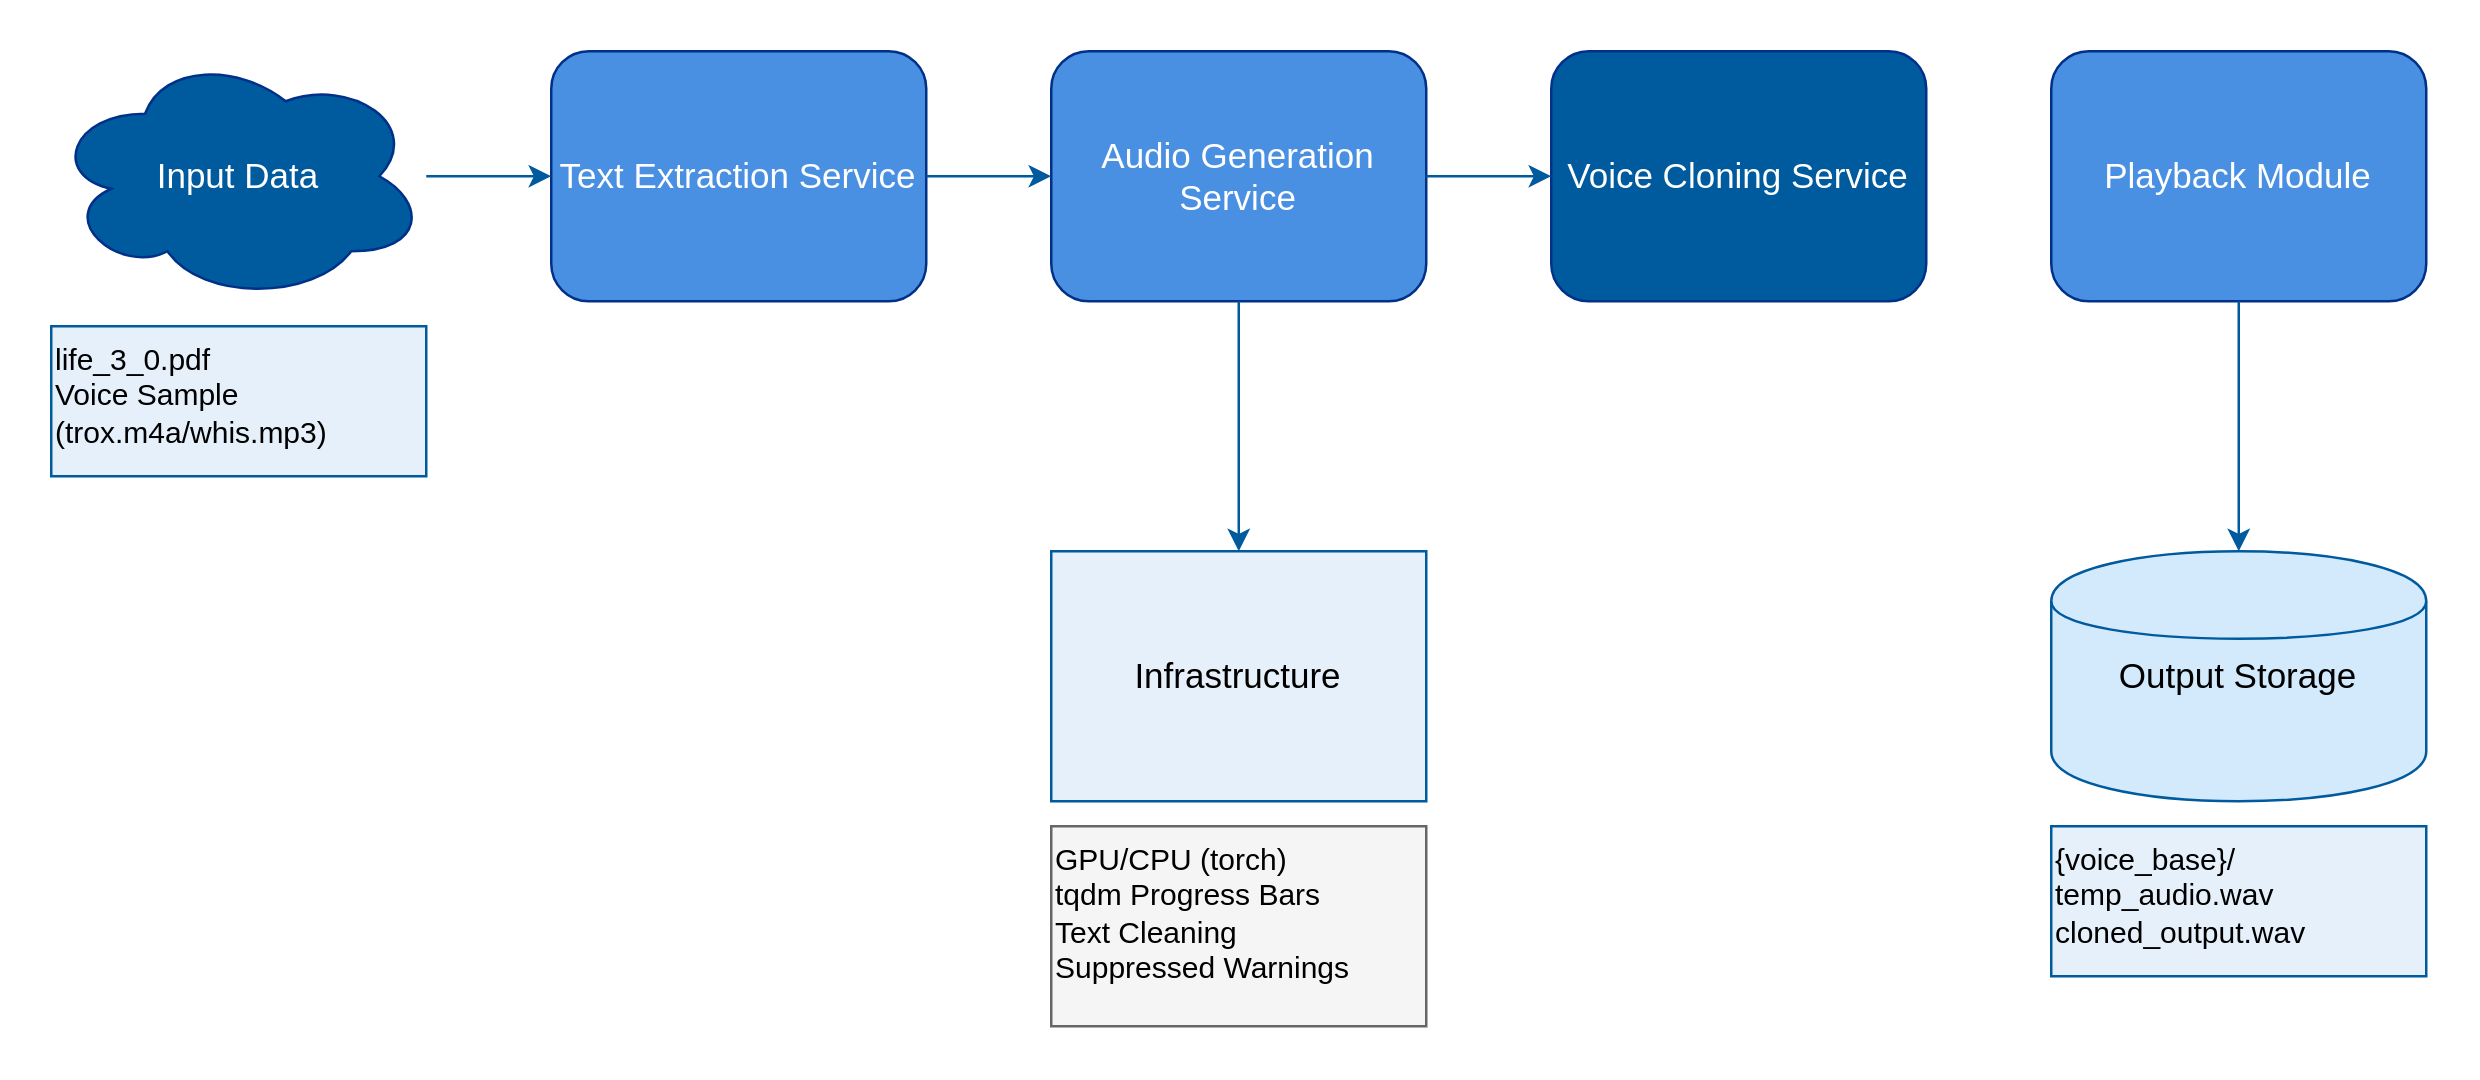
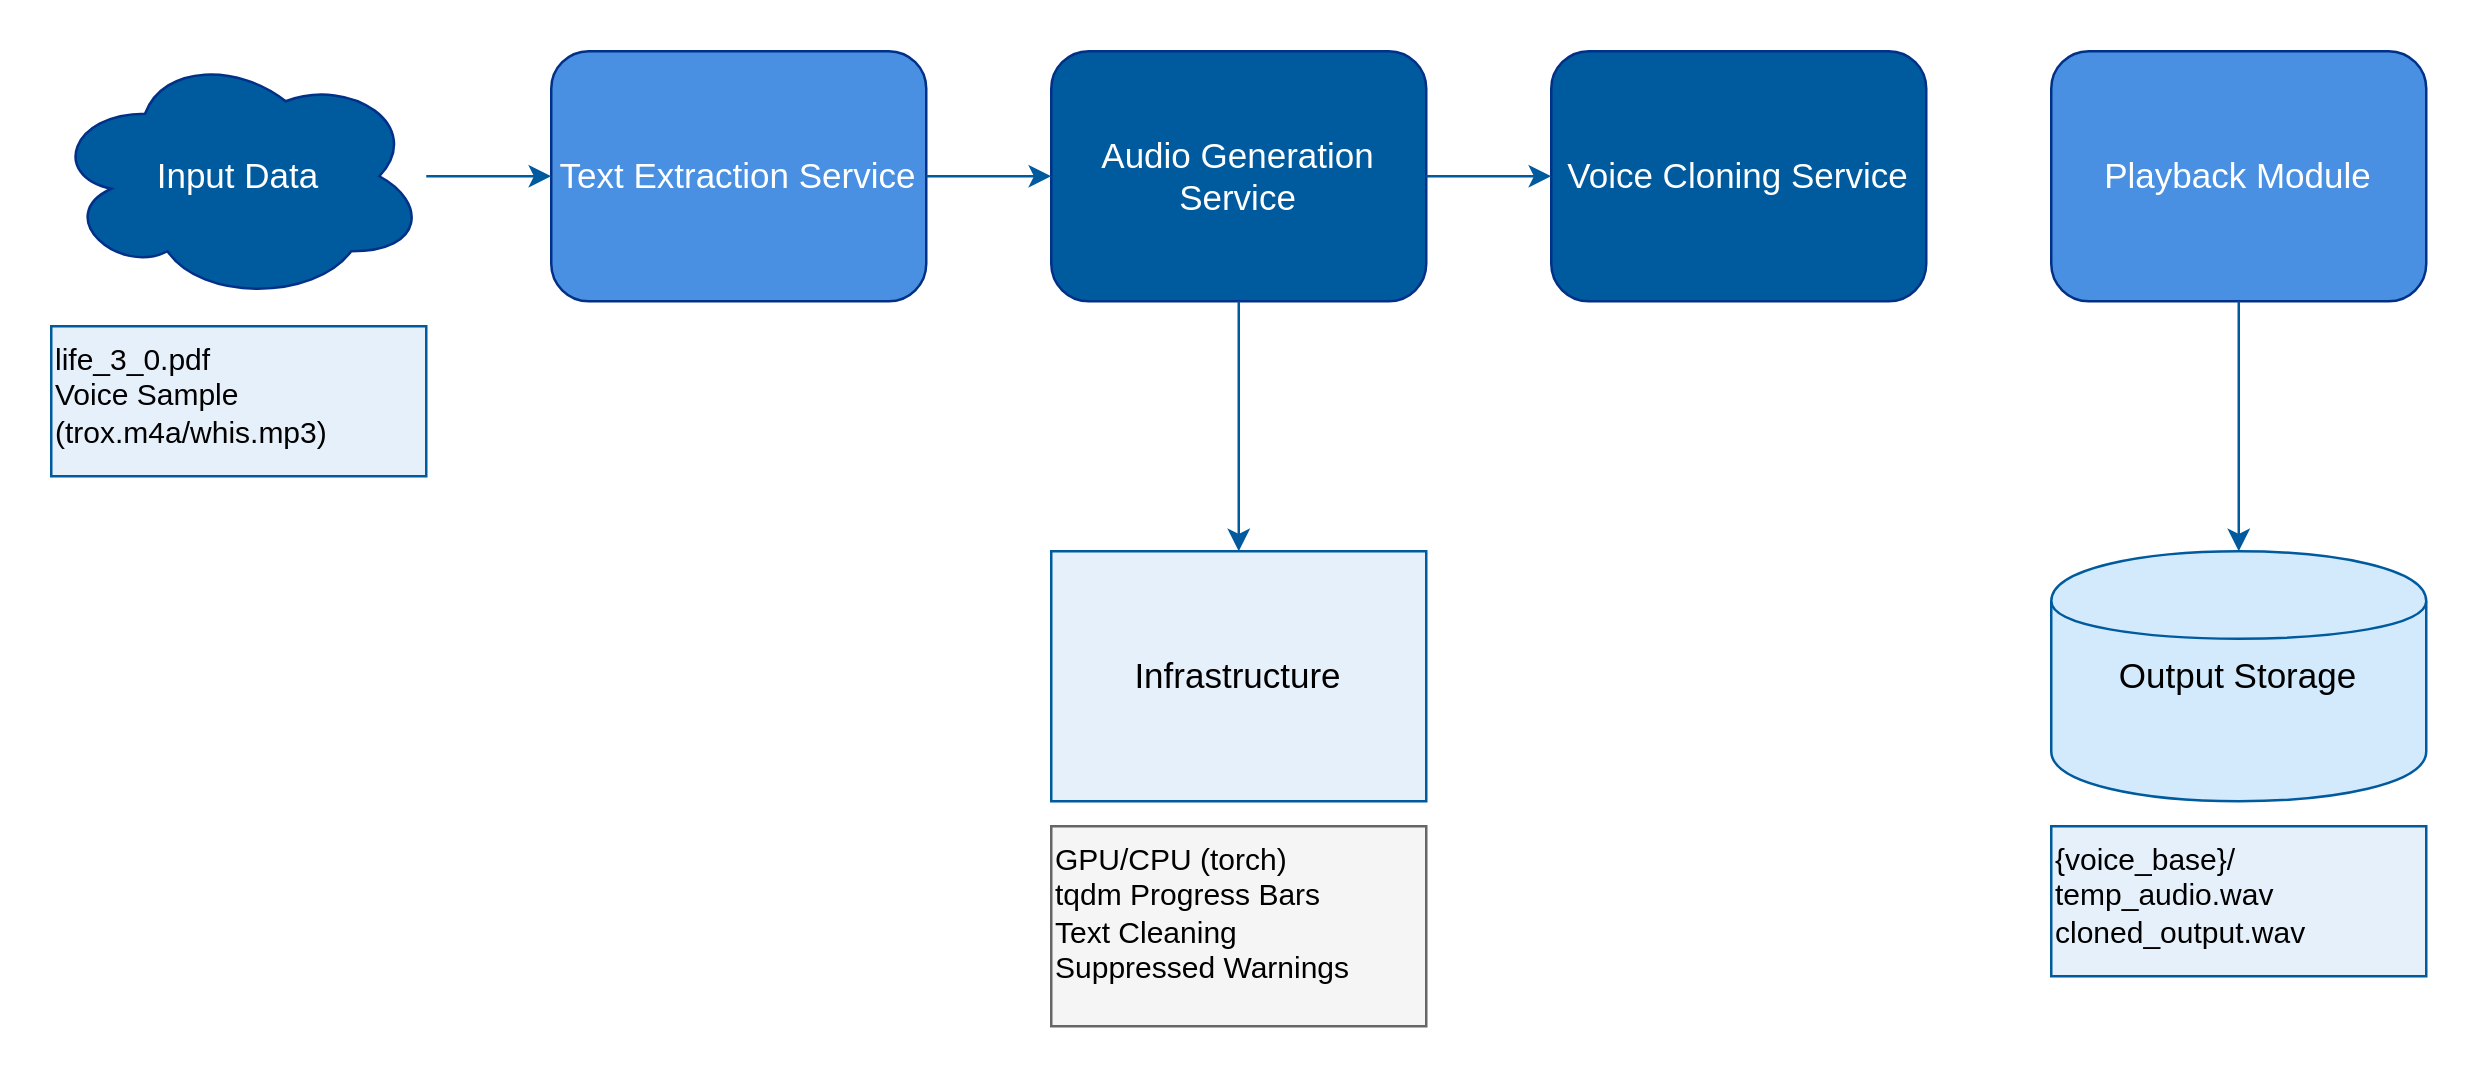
  <mxCell id="0" />
  <mxCell id="1" parent="0" />
  <mxCell id="2" value="Input Data" style="shape=cloud;whiteSpace=wrap;html=1;fillColor=#005A9E;strokeColor=#003087;fontColor=#FFFFFF;fontSize=14;" vertex="1" parent="1"><mxGeometry x="20" y="20" width="150" height="100" as="geometry" /></mxCell>
  <mxCell id="3" value="life_3_0.pdf&#10;Voice Sample (trox.m4a/whis.mp3)" style="text;whiteSpace=wrap;html=1;fillColor=#E6F0FA;strokeColor=#005A9E;fontSize=12;" vertex="1" parent="1"><mxGeometry x="20" y="130" width="150" height="60" as="geometry" /></mxCell>
  <mxCell id="4" value="Text Extraction Service" style="rounded=1;whiteSpace=wrap;html=1;fillColor=#4A90E2;strokeColor=#003087;fontColor=#FFFFFF;fontSize=14;" vertex="1" parent="1"><mxGeometry x="220" y="20" width="150" height="100" as="geometry" /></mxCell>
- <mxCell id="5" value="Audio Generation Service" style="rounded=1;whiteSpace=wrap;html=1;fillColor=#4A90E2;strokeColor=#003087;fontColor=#FFFFFF;fontSize=14;" vertex="1" parent="1"><mxGeometry x="420" y="20" width="150" height="100" as="geometry" /></mxCell>
+ <mxCell id="5" value="Audio Generation Service" style="rounded=1;whiteSpace=wrap;html=1;fillColor=#005a9e;strokeColor=#003087;fontColor=#FFFFFF;fontSize=14;" vertex="1" parent="1"><mxGeometry x="420" y="20" width="150" height="100" as="geometry" /></mxCell>
  <mxCell id="6" value="Voice Cloning Service" style="rounded=1;whiteSpace=wrap;html=1;fillColor=#005a9e;strokeColor=#003087;fontColor=#FFFFFF;fontSize=14;" vertex="1" parent="1"><mxGeometry x="620" y="20" width="150" height="100" as="geometry" /></mxCell>
  <mxCell id="7" value="Playback Module" style="rounded=1;whiteSpace=wrap;html=1;fillColor=#4A90E2;strokeColor=#003087;fontColor=#FFFFFF;fontSize=14;" vertex="1" parent="1"><mxGeometry x="820" y="20" width="150" height="100" as="geometry" /></mxCell>
  <mxCell id="8" value="Output Storage" style="shape=cylinder;whiteSpace=wrap;html=1;fillColor=#D3EAFD;strokeColor=#005A9E;fontColor=#000000;fontSize=14;" vertex="1" parent="1"><mxGeometry x="820" y="220" width="150" height="100" as="geometry" /></mxCell>
  <mxCell id="9" value="{voice_base}/&#10;temp_audio.wav&#10;cloned_output.wav" style="text;whiteSpace=wrap;html=1;fillColor=#E6F0FA;strokeColor=#005A9E;fontSize=12;" vertex="1" parent="1"><mxGeometry x="820" y="330" width="150" height="60" as="geometry" /></mxCell>
  <mxCell id="10" value="Infrastructure" style="shape=server;whiteSpace=wrap;html=1;fillColor=#E6F0FA;strokeColor=#005A9E;fontColor=#000000;fontSize=14;" vertex="1" parent="1"><mxGeometry x="420" y="220" width="150" height="100" as="geometry" /></mxCell>
  <mxCell id="11" value="GPU/CPU (torch)&#10;tqdm Progress Bars&#10;Text Cleaning&#10;Suppressed Warnings" style="text;whiteSpace=wrap;html=1;fillColor=#F5F5F5;strokeColor=#666666;fontSize=12;" vertex="1" parent="1"><mxGeometry x="420" y="330" width="150" height="80" as="geometry" /></mxCell>
  <mxCell id="12" style="edgeStyle=orthogonalEdgeStyle;rounded=0;html=1;jettySize=auto;orthogonalLoop=1;strokeColor=#005A9E;" edge="1" parent="1" source="2" target="4"><mxGeometry relative="1" as="geometry" /></mxCell>
  <mxCell id="13" style="edgeStyle=orthogonalEdgeStyle;rounded=0;html=1;jettySize=auto;orthogonalLoop=1;strokeColor=#005A9E;" edge="1" parent="1" source="4" target="5"><mxGeometry relative="1" as="geometry" /></mxCell>
  <mxCell id="14" style="edgeStyle=orthogonalEdgeStyle;rounded=0;html=1;jettySize=auto;orthogonalLoop=1;strokeColor=#005A9E;" edge="1" parent="1" source="5" target="6"><mxGeometry relative="1" as="geometry" /></mxCell>
  <mxCell id="15" style="edgeStyle=orthogonalEdgeStyle;rounded=0;html=1;jettySize=auto;orthogonalLoop=1;strokeColor=#005A9E;" edge="1" parent="1" source="7" target="8"><mxGeometry relative="1" as="geometry" /></mxCell>
  <mxCell id="16" style="edgeStyle=orthogonalEdgeStyle;rounded=0;html=1;jettySize=auto;orthogonalLoop=1;strokeColor=#005A9E;" edge="1" parent="1" source="5" target="10"><mxGeometry relative="1" as="geometry" /></mxCell>
